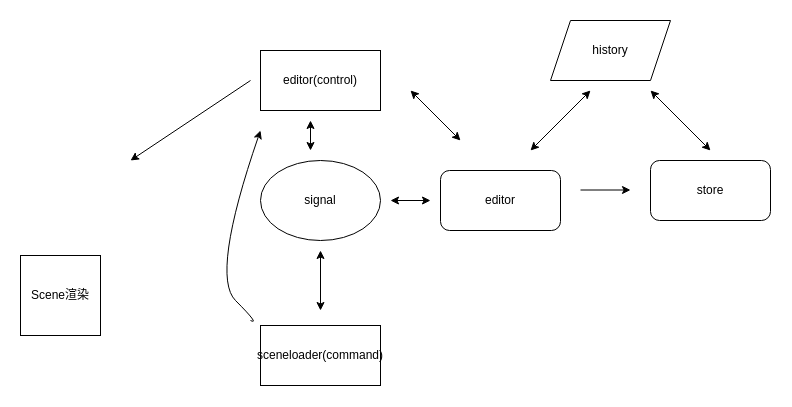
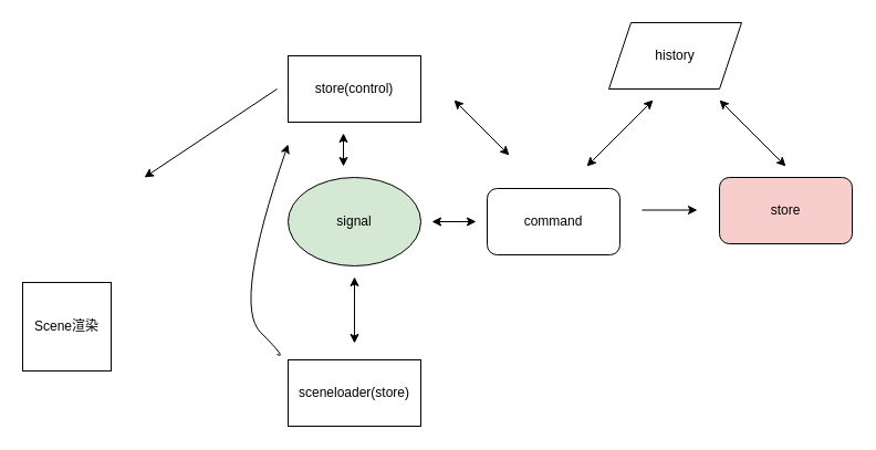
  <mxCell id="0" />
  <mxCell id="1" parent="0" />
- <mxCell id="2" value="editor(control)" style="rounded=0;whiteSpace=wrap;html=1;" vertex="1" parent="1"><mxGeometry x="260" y="50" width="120" height="60" as="geometry" /></mxCell>
- <mxCell id="3" value="sceneloader(command)" style="rounded=0;whiteSpace=wrap;html=1;" vertex="1" parent="1"><mxGeometry x="260" y="325" width="120" height="60" as="geometry" /></mxCell>
+ <mxCell id="2" value="store(control)" style="rounded=0;whiteSpace=wrap;html=1;" vertex="1" parent="1"><mxGeometry x="260" y="50" width="120" height="60" as="geometry" /></mxCell>
+ <mxCell id="3" value="sceneloader(store)" style="rounded=0;whiteSpace=wrap;html=1;" vertex="1" parent="1"><mxGeometry x="260" y="325" width="120" height="60" as="geometry" /></mxCell>
  <mxCell id="4" value="Scene渲染" style="whiteSpace=wrap;html=1;aspect=fixed;" vertex="1" parent="1"><mxGeometry x="20" y="255" width="80" height="80" as="geometry" /></mxCell>
- <mxCell id="5" value="store" style="rounded=1;whiteSpace=wrap;html=1;" vertex="1" parent="1"><mxGeometry x="650" y="160" width="120" height="60" as="geometry" /></mxCell>
+ <mxCell id="5" value="store" style="rounded=1;whiteSpace=wrap;html=1;fillColor=#f8cecc;" vertex="1" parent="1"><mxGeometry x="650" y="160" width="120" height="60" as="geometry" /></mxCell>
  <mxCell id="6" value="" style="endArrow=classic;html=1;rounded=0;" edge="1" parent="1"><mxGeometry width="50" height="50" relative="1" as="geometry"><mxPoint x="250" y="80" as="sourcePoint" /><mxPoint x="130" y="160" as="targetPoint" /></mxGeometry></mxCell>
- <mxCell id="7" value="signal" style="ellipse;whiteSpace=wrap;html=1;" vertex="1" parent="1"><mxGeometry x="260" y="160" width="120" height="80" as="geometry" /></mxCell>
- <mxCell id="8" value="editor" style="rounded=1;whiteSpace=wrap;html=1;" vertex="1" parent="1"><mxGeometry x="440" y="170" width="120" height="60" as="geometry" /></mxCell>
+ <mxCell id="7" value="signal" style="ellipse;whiteSpace=wrap;html=1;fillColor=#d5e8d4;" vertex="1" parent="1"><mxGeometry x="260" y="160" width="120" height="80" as="geometry" /></mxCell>
+ <mxCell id="8" value="command" style="rounded=1;whiteSpace=wrap;html=1;" vertex="1" parent="1"><mxGeometry x="440" y="170" width="120" height="60" as="geometry" /></mxCell>
  <mxCell id="9" value="" style="endArrow=classic;html=1;rounded=0;" edge="1" parent="1"><mxGeometry width="50" height="50" relative="1" as="geometry"><mxPoint x="580" y="189.5" as="sourcePoint" /><mxPoint x="630" y="189.5" as="targetPoint" /></mxGeometry></mxCell>
  <mxCell id="10" value="" style="endArrow=classic;startArrow=classic;html=1;rounded=0;" edge="1" parent="1"><mxGeometry width="50" height="50" relative="1" as="geometry"><mxPoint x="310" y="150" as="sourcePoint" /><mxPoint x="310" y="120" as="targetPoint" /></mxGeometry></mxCell>
  <mxCell id="11" value="" style="endArrow=classic;startArrow=classic;html=1;rounded=0;" edge="1" parent="1"><mxGeometry width="50" height="50" relative="1" as="geometry"><mxPoint x="460" y="140" as="sourcePoint" /><mxPoint x="410" y="90" as="targetPoint" /></mxGeometry></mxCell>
  <mxCell id="12" value="" style="endArrow=classic;startArrow=classic;html=1;rounded=0;" edge="1" parent="1"><mxGeometry width="50" height="50" relative="1" as="geometry"><mxPoint x="320" y="250" as="sourcePoint" /><mxPoint x="320" y="310" as="targetPoint" /></mxGeometry></mxCell>
  <mxCell id="13" value="" style="endArrow=classic;startArrow=classic;html=1;rounded=0;" edge="1" parent="1"><mxGeometry width="50" height="50" relative="1" as="geometry"><mxPoint x="430" y="200" as="sourcePoint" /><mxPoint x="390" y="200" as="targetPoint" /></mxGeometry></mxCell>
  <mxCell id="14" value="history" style="shape=parallelogram;perimeter=parallelogramPerimeter;whiteSpace=wrap;html=1;fixedSize=1;" vertex="1" parent="1"><mxGeometry x="550" y="20" width="120" height="60" as="geometry" /></mxCell>
  <mxCell id="15" value="" style="endArrow=classic;startArrow=classic;html=1;rounded=0;" edge="1" parent="1"><mxGeometry width="50" height="50" relative="1" as="geometry"><mxPoint x="530" y="150" as="sourcePoint" /><mxPoint x="590" y="90" as="targetPoint" /></mxGeometry></mxCell>
  <mxCell id="16" value="" style="curved=1;endArrow=classic;html=1;rounded=0;" edge="1" parent="1"><mxGeometry width="50" height="50" relative="1" as="geometry"><mxPoint x="250" y="320" as="sourcePoint" /><mxPoint x="260" y="130" as="targetPoint" /><Array as="points"><mxPoint x="260" y="325" /><mxPoint x="210" y="275" /></Array></mxGeometry></mxCell>
  <mxCell id="17" value="" style="endArrow=classic;startArrow=classic;html=1;rounded=0;" edge="1" parent="1"><mxGeometry width="50" height="50" relative="1" as="geometry"><mxPoint x="710" y="150" as="sourcePoint" /><mxPoint x="650" y="90" as="targetPoint" /></mxGeometry></mxCell>
